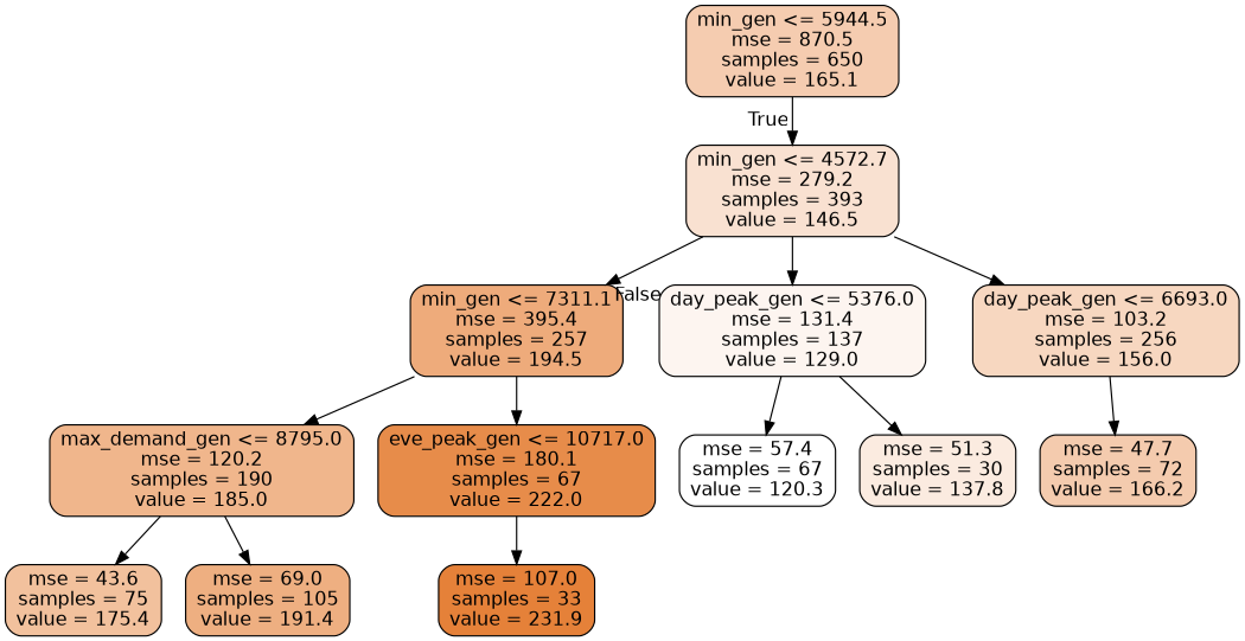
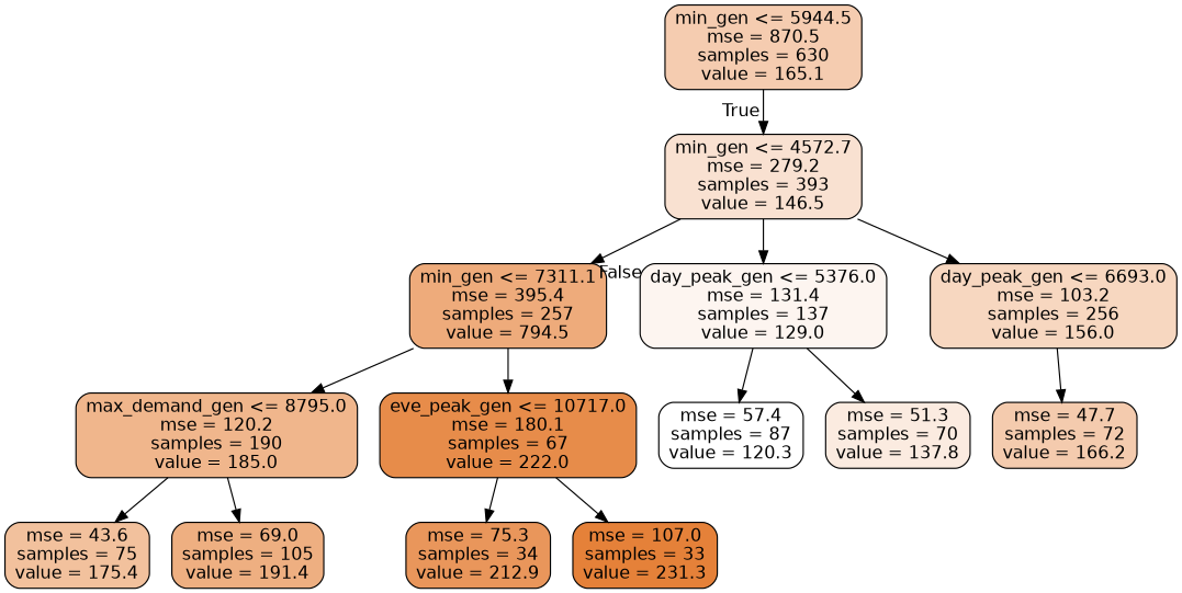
  digraph {
    node [color=black fontname=helvetica shape=box style="filled, rounded"]
    edge [fontname=helvetica]
-   n1 [fillcolor="#f5ccb0" label="min_gen <= 5944.5\nmse = 870.5\nsamples = 650\nvalue = 165.1"]
+   n1 [fillcolor="#f5ccb0" label="min_gen <= 5944.5\nmse = 870.5\nsamples = 630\nvalue = 165.1"]
    n2 [fillcolor="#f9e1d1" label="min_gen <= 4572.7\nmse = 279.2\nsamples = 393\nvalue = 146.5"]
-   n3 [fillcolor="#eeab7b" label="min_gen <= 7311.1\nmse = 395.4\nsamples = 257\nvalue = 194.5"]
+   n3 [fillcolor="#eeab7b" label="min_gen <= 7311.1\nmse = 395.4\nsamples = 257\nvalue = 794.5"]
    n4 [fillcolor="#fdf5f0" label="day_peak_gen <= 5376.0\nmse = 131.4\nsamples = 137\nvalue = 129.0"]
    n5 [fillcolor="#f7d7c0" label="day_peak_gen <= 6693.0\nmse = 103.2\nsamples = 256\nvalue = 156.0"]
    n6 [fillcolor="#f0b68c" label="max_demand_gen <= 8795.0\nmse = 120.2\nsamples = 190\nvalue = 185.0"]
    n7 [fillcolor="#e78c4a" label="eve_peak_gen <= 10717.0\nmse = 180.1\nsamples = 67\nvalue = 222.0"]
-   n8 [fillcolor="#ffffff" label="mse = 57.4\nsamples = 67\nvalue = 120.3"]
-   n9 [fillcolor="#fbebe0" label="mse = 51.3\nsamples = 30\nvalue = 137.8"]
+   n8 [fillcolor="#ffffff" label="mse = 57.4\nsamples = 87\nvalue = 120.3"]
+   n9 [fillcolor="#fbebe0" label="mse = 51.3\nsamples = 70\nvalue = 137.8"]
    n10 [fillcolor="#f4cbae" label="mse = 47.7\nsamples = 72\nvalue = 166.2"]
    n11 [fillcolor="#f2c19d" label="mse = 43.6\nsamples = 75\nvalue = 175.4"]
    n12 [fillcolor="#eeaf81" label="mse = 69.0\nsamples = 105\nvalue = 191.4"]
-   n14 [fillcolor="#e58139" label="mse = 107.0\nsamples = 33\nvalue = 231.9"]
+   n13 [fillcolor="#e9965b" label="mse = 75.3\nsamples = 34\nvalue = 212.9"]
+   n14 [fillcolor="#e58139" label="mse = 107.0\nsamples = 33\nvalue = 231.3"]
    n1 -> n2 [headlabel=True labelangle=45 labeldistance=2.5]
    n2 -> n3 [headlabel=False labelangle=-45 labeldistance=2.5]
    n2 -> n4
    n2 -> n5
    n3 -> n6
    n3 -> n7
    n4 -> n8
    n4 -> n9
    n5 -> n10
    n6 -> n11
    n6 -> n12
+   n7 -> n13
    n7 -> n14
  }
